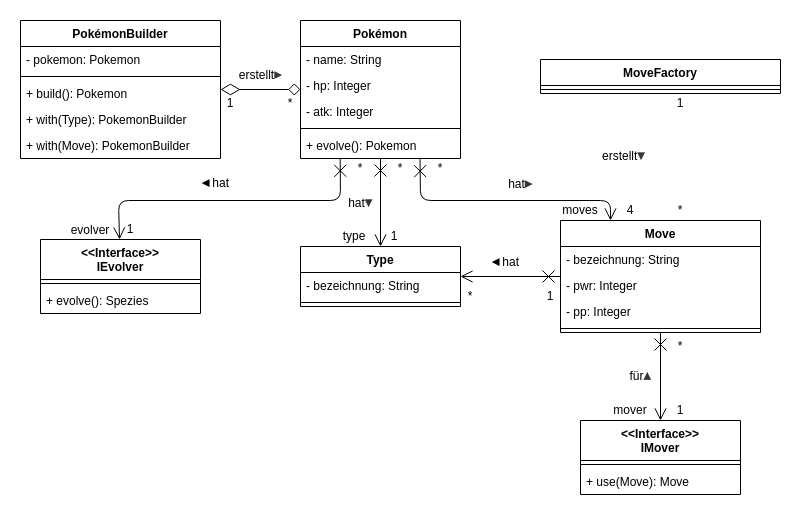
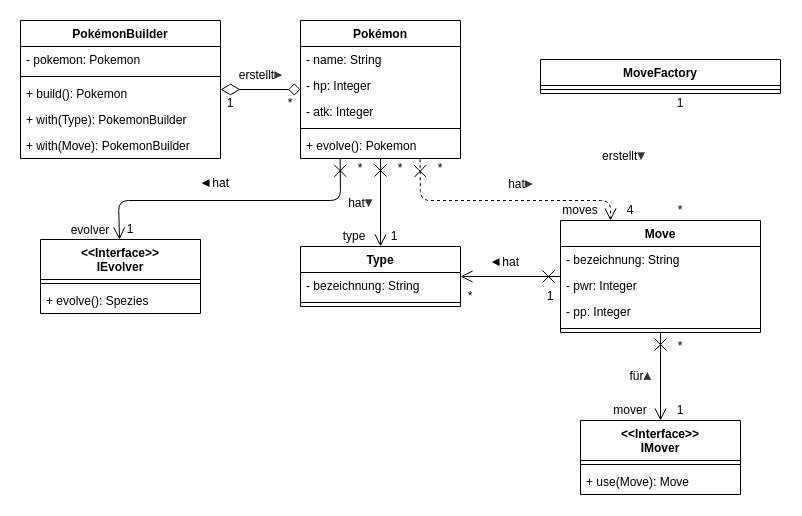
  <mxCell id="0" />
  <mxCell id="1" parent="0" />
  <mxCell id="2" value="Pokémon" style="swimlane;fontStyle=1;align=center;verticalAlign=top;childLayout=stackLayout;horizontal=1;startSize=26;horizontalStack=0;resizeParent=1;resizeParentMax=0;resizeLast=0;collapsible=1;marginBottom=0;" parent="1" vertex="1"><mxGeometry x="300" y="20" width="160" height="138" as="geometry" /></mxCell>
  <mxCell id="3" value="- name: String" style="text;strokeColor=none;fillColor=none;align=left;verticalAlign=top;spacingLeft=4;spacingRight=4;overflow=hidden;rotatable=0;points=[[0,0.5],[1,0.5]];portConstraint=eastwest;" parent="2" vertex="1"><mxGeometry y="26" width="160" height="26" as="geometry" /></mxCell>
  <mxCell id="4" value="- hp: Integer" style="text;strokeColor=none;fillColor=none;align=left;verticalAlign=top;spacingLeft=4;spacingRight=4;overflow=hidden;rotatable=0;points=[[0,0.5],[1,0.5]];portConstraint=eastwest;" parent="2" vertex="1"><mxGeometry y="52" width="160" height="26" as="geometry" /></mxCell>
  <mxCell id="5" value="- atk: Integer" style="text;strokeColor=none;fillColor=none;align=left;verticalAlign=top;spacingLeft=4;spacingRight=4;overflow=hidden;rotatable=0;points=[[0,0.5],[1,0.5]];portConstraint=eastwest;" parent="2" vertex="1"><mxGeometry y="78" width="160" height="26" as="geometry" /></mxCell>
  <mxCell id="6" value="" style="line;strokeWidth=1;fillColor=none;align=left;verticalAlign=middle;spacingTop=-1;spacingLeft=3;spacingRight=3;rotatable=0;labelPosition=right;points=[];portConstraint=eastwest;" parent="2" vertex="1"><mxGeometry y="104" width="160" height="8" as="geometry" /></mxCell>
  <mxCell id="7" value="+ evolve(): Pokemon" style="text;strokeColor=none;fillColor=none;align=left;verticalAlign=top;spacingLeft=4;spacingRight=4;overflow=hidden;rotatable=0;points=[[0,0.5],[1,0.5]];portConstraint=eastwest;" parent="2" vertex="1"><mxGeometry y="112" width="160" height="26" as="geometry" /></mxCell>
  <mxCell id="8" value="PokémonBuilder" style="swimlane;fontStyle=1;align=center;verticalAlign=top;childLayout=stackLayout;horizontal=1;startSize=26;horizontalStack=0;resizeParent=1;resizeParentMax=0;resizeLast=0;collapsible=1;marginBottom=0;" parent="1" vertex="1"><mxGeometry x="20" y="20" width="200" height="138" as="geometry" /></mxCell>
  <mxCell id="9" value="- pokemon: Pokemon" style="text;strokeColor=none;fillColor=none;align=left;verticalAlign=top;spacingLeft=4;spacingRight=4;overflow=hidden;rotatable=0;points=[[0,0.5],[1,0.5]];portConstraint=eastwest;" parent="8" vertex="1"><mxGeometry y="26" width="200" height="26" as="geometry" /></mxCell>
  <mxCell id="10" value="" style="line;strokeWidth=1;fillColor=none;align=left;verticalAlign=middle;spacingTop=-1;spacingLeft=3;spacingRight=3;rotatable=0;labelPosition=right;points=[];portConstraint=eastwest;" parent="8" vertex="1"><mxGeometry y="52" width="200" height="8" as="geometry" /></mxCell>
  <mxCell id="11" value="+ build(): Pokemon" style="text;strokeColor=none;fillColor=none;align=left;verticalAlign=top;spacingLeft=4;spacingRight=4;overflow=hidden;rotatable=0;points=[[0,0.5],[1,0.5]];portConstraint=eastwest;" parent="8" vertex="1"><mxGeometry y="60" width="200" height="26" as="geometry" /></mxCell>
  <mxCell id="12" value="+ with(Type): PokemonBuilder" style="text;strokeColor=none;fillColor=none;align=left;verticalAlign=top;spacingLeft=4;spacingRight=4;overflow=hidden;rotatable=0;points=[[0,0.5],[1,0.5]];portConstraint=eastwest;" parent="8" vertex="1"><mxGeometry y="86" width="200" height="26" as="geometry" /></mxCell>
  <mxCell id="13" value="+ with(Move): PokemonBuilder" style="text;strokeColor=none;fillColor=none;align=left;verticalAlign=top;spacingLeft=4;spacingRight=4;overflow=hidden;rotatable=0;points=[[0,0.5],[1,0.5]];portConstraint=eastwest;" parent="8" vertex="1"><mxGeometry y="112" width="200" height="26" as="geometry" /></mxCell>
  <mxCell id="14" value="Move" style="swimlane;fontStyle=1;align=center;verticalAlign=top;childLayout=stackLayout;horizontal=1;startSize=26;horizontalStack=0;resizeParent=1;resizeParentMax=0;resizeLast=0;collapsible=1;marginBottom=0;" parent="1" vertex="1"><mxGeometry x="560" y="220" width="200" height="112" as="geometry" /></mxCell>
  <mxCell id="15" value="- bezeichnung: String" style="text;strokeColor=none;fillColor=none;align=left;verticalAlign=top;spacingLeft=4;spacingRight=4;overflow=hidden;rotatable=0;points=[[0,0.5],[1,0.5]];portConstraint=eastwest;" parent="14" vertex="1"><mxGeometry y="26" width="200" height="26" as="geometry" /></mxCell>
  <mxCell id="16" value="- pwr: Integer" style="text;strokeColor=none;fillColor=none;align=left;verticalAlign=top;spacingLeft=4;spacingRight=4;overflow=hidden;rotatable=0;points=[[0,0.5],[1,0.5]];portConstraint=eastwest;" parent="14" vertex="1"><mxGeometry y="52" width="200" height="26" as="geometry" /></mxCell>
  <mxCell id="17" value="- pp: Integer" style="text;strokeColor=none;fillColor=none;align=left;verticalAlign=top;spacingLeft=4;spacingRight=4;overflow=hidden;rotatable=0;points=[[0,0.5],[1,0.5]];portConstraint=eastwest;" parent="14" vertex="1"><mxGeometry y="78" width="200" height="26" as="geometry" /></mxCell>
  <mxCell id="18" value="" style="line;strokeWidth=1;fillColor=none;align=left;verticalAlign=middle;spacingTop=-1;spacingLeft=3;spacingRight=3;rotatable=0;labelPosition=right;points=[];portConstraint=eastwest;" parent="14" vertex="1"><mxGeometry y="104" width="200" height="8" as="geometry" /></mxCell>
  <mxCell id="19" value="Type" style="swimlane;fontStyle=1;align=center;verticalAlign=top;childLayout=stackLayout;horizontal=1;startSize=26;horizontalStack=0;resizeParent=1;resizeParentMax=0;resizeLast=0;collapsible=1;marginBottom=0;" parent="1" vertex="1"><mxGeometry x="300" y="246" width="160" height="60" as="geometry" /></mxCell>
  <mxCell id="20" value="- bezeichnung: String" style="text;strokeColor=none;fillColor=none;align=left;verticalAlign=top;spacingLeft=4;spacingRight=4;overflow=hidden;rotatable=0;points=[[0,0.5],[1,0.5]];portConstraint=eastwest;" parent="19" vertex="1"><mxGeometry y="26" width="160" height="26" as="geometry" /></mxCell>
  <mxCell id="21" value="" style="line;strokeWidth=1;fillColor=none;align=left;verticalAlign=middle;spacingTop=-1;spacingLeft=3;spacingRight=3;rotatable=0;labelPosition=right;points=[];portConstraint=eastwest;" parent="19" vertex="1"><mxGeometry y="52" width="160" height="8" as="geometry" /></mxCell>
  <mxCell id="22" value="" style="endArrow=diamond;html=1;startArrow=diamondThin;startFill=0;startSize=17;endFill=0;endSize=10;" parent="1" source="8" target="2" edge="1"><mxGeometry width="50" height="50" relative="1" as="geometry"><mxPoint x="440" y="410" as="sourcePoint" /><mxPoint x="490" y="360" as="targetPoint" /></mxGeometry></mxCell>
  <mxCell id="23" value="" style="endArrow=open;html=1;startArrow=cross;startFill=0;startSize=10;endFill=0;endSize=10;" parent="1" source="2" target="19" edge="1"><mxGeometry width="50" height="50" relative="1" as="geometry"><mxPoint x="190" y="138" as="sourcePoint" /><mxPoint x="310" y="138" as="targetPoint" /></mxGeometry></mxCell>
  <mxCell id="24" value="" style="endArrow=open;html=1;startArrow=cross;startFill=0;startSize=10;endFill=0;endSize=10;exitX=0.248;exitY=1.013;exitDx=0;exitDy=0;exitPerimeter=0;" parent="1" source="7" target="26" edge="1"><mxGeometry width="50" height="50" relative="1" as="geometry"><mxPoint x="390" y="246" as="sourcePoint" /><mxPoint x="100" y="220" as="targetPoint" /><Array as="points"><mxPoint x="340" y="200" /><mxPoint x="118" y="200" /></Array></mxGeometry></mxCell>
- <mxCell id="25" value="" style="endArrow=open;html=1;startArrow=cross;startFill=0;startSize=10;endFill=0;endSize=10;exitX=0.747;exitY=1.026;exitDx=0;exitDy=0;entryX=0.25;entryY=0;entryDx=0;entryDy=0;exitPerimeter=0;" parent="1" source="7" target="14" edge="1"><mxGeometry width="50" height="50" relative="1" as="geometry"><mxPoint x="310" y="207" as="sourcePoint" /><mxPoint x="110" y="310" as="targetPoint" /><Array as="points"><mxPoint x="420" y="200" /><mxPoint x="610" y="200" /></Array></mxGeometry></mxCell>
+ <mxCell id="25" value="" style="endArrow=open;html=1;startArrow=cross;startFill=0;startSize=10;endFill=0;endSize=10;exitX=0.747;exitY=1.026;exitDx=0;exitDy=0;entryX=0.25;entryY=0;entryDx=0;entryDy=0;exitPerimeter=0;dashed=1;" parent="1" source="7" target="14" edge="1"><mxGeometry width="50" height="50" relative="1" as="geometry"><mxPoint x="310" y="207" as="sourcePoint" /><mxPoint x="110" y="310" as="targetPoint" /><Array as="points"><mxPoint x="420" y="200" /><mxPoint x="610" y="200" /></Array></mxGeometry></mxCell>
  <mxCell id="26" value="&lt;&lt;Interface&gt;&gt;&#10;IEvolver" style="swimlane;fontStyle=1;align=center;verticalAlign=top;childLayout=stackLayout;horizontal=1;startSize=40;horizontalStack=0;resizeParent=1;resizeParentMax=0;resizeLast=0;collapsible=1;marginBottom=0;" parent="1" vertex="1"><mxGeometry x="40" y="239" width="160" height="74" as="geometry" /></mxCell>
  <mxCell id="27" value="" style="line;strokeWidth=1;fillColor=none;align=left;verticalAlign=middle;spacingTop=-1;spacingLeft=3;spacingRight=3;rotatable=0;labelPosition=right;points=[];portConstraint=eastwest;" parent="26" vertex="1"><mxGeometry y="40" width="160" height="8" as="geometry" /></mxCell>
  <mxCell id="28" value="+ evolve(): Spezies" style="text;strokeColor=none;fillColor=none;align=left;verticalAlign=top;spacingLeft=4;spacingRight=4;overflow=hidden;rotatable=0;points=[[0,0.5],[1,0.5]];portConstraint=eastwest;" parent="26" vertex="1"><mxGeometry y="48" width="160" height="26" as="geometry" /></mxCell>
  <mxCell id="29" value="MoveFactory" style="swimlane;fontStyle=1;align=center;verticalAlign=top;childLayout=stackLayout;horizontal=1;startSize=26;horizontalStack=0;resizeParent=1;resizeParentMax=0;resizeLast=0;collapsible=1;marginBottom=0;" parent="1" vertex="1"><mxGeometry x="540" y="59" width="240" height="34" as="geometry" /></mxCell>
  <mxCell id="30" value="" style="line;strokeWidth=1;fillColor=none;align=left;verticalAlign=middle;spacingTop=-1;spacingLeft=3;spacingRight=3;rotatable=0;labelPosition=right;points=[];portConstraint=eastwest;" parent="29" vertex="1"><mxGeometry y="26" width="240" height="8" as="geometry" /></mxCell>
  <mxCell id="31" value="&lt;&lt;Interface&gt;&gt;&#10;IMover" style="swimlane;fontStyle=1;align=center;verticalAlign=top;childLayout=stackLayout;horizontal=1;startSize=40;horizontalStack=0;resizeParent=1;resizeParentMax=0;resizeLast=0;collapsible=1;marginBottom=0;" parent="1" vertex="1"><mxGeometry x="580" y="420" width="160" height="74" as="geometry" /></mxCell>
  <mxCell id="32" value="" style="line;strokeWidth=1;fillColor=none;align=left;verticalAlign=middle;spacingTop=-1;spacingLeft=3;spacingRight=3;rotatable=0;labelPosition=right;points=[];portConstraint=eastwest;" parent="31" vertex="1"><mxGeometry y="40" width="160" height="8" as="geometry" /></mxCell>
  <mxCell id="33" value="+ use(Move): Move" style="text;strokeColor=none;fillColor=none;align=left;verticalAlign=top;spacingLeft=4;spacingRight=4;overflow=hidden;rotatable=0;points=[[0,0.5],[1,0.5]];portConstraint=eastwest;" parent="31" vertex="1"><mxGeometry y="48" width="160" height="26" as="geometry" /></mxCell>
  <mxCell id="34" value="" style="endArrow=open;html=1;startArrow=cross;startFill=0;startSize=10;endFill=0;endSize=10;" parent="1" source="14" target="31" edge="1"><mxGeometry width="50" height="50" relative="1" as="geometry"><mxPoint x="110" y="426" as="sourcePoint" /><mxPoint x="110" y="550" as="targetPoint" /></mxGeometry></mxCell>
  <mxCell id="35" value="1" style="text;html=1;strokeColor=none;fillColor=none;align=center;verticalAlign=middle;whiteSpace=wrap;rounded=0;" parent="1" vertex="1"><mxGeometry x="210" y="93" width="40" height="20" as="geometry" /></mxCell>
  <mxCell id="36" value="*" style="text;html=1;strokeColor=none;fillColor=none;align=center;verticalAlign=middle;whiteSpace=wrap;rounded=0;" parent="1" vertex="1"><mxGeometry x="270" y="93" width="40" height="20" as="geometry" /></mxCell>
  <mxCell id="37" value="1" style="text;html=1;strokeColor=none;fillColor=none;align=center;verticalAlign=middle;whiteSpace=wrap;rounded=0;" parent="1" vertex="1"><mxGeometry x="660" y="93" width="40" height="20" as="geometry" /></mxCell>
  <mxCell id="38" value="*" style="text;html=1;strokeColor=none;fillColor=none;align=center;verticalAlign=middle;whiteSpace=wrap;rounded=0;" parent="1" vertex="1"><mxGeometry x="660" y="200" width="40" height="20" as="geometry" /></mxCell>
  <mxCell id="39" value="1" style="text;html=1;strokeColor=none;fillColor=none;align=center;verticalAlign=middle;whiteSpace=wrap;rounded=0;" parent="1" vertex="1"><mxGeometry x="110" y="219" width="40" height="20" as="geometry" /></mxCell>
  <mxCell id="40" value="4" style="text;html=1;strokeColor=none;fillColor=none;align=center;verticalAlign=middle;whiteSpace=wrap;rounded=0;" parent="1" vertex="1"><mxGeometry x="610" y="200" width="40" height="20" as="geometry" /></mxCell>
  <mxCell id="41" value="1" style="text;html=1;strokeColor=none;fillColor=none;align=center;verticalAlign=middle;whiteSpace=wrap;rounded=0;" parent="1" vertex="1"><mxGeometry x="374" y="226" width="40" height="20" as="geometry" /></mxCell>
  <mxCell id="42" value="*" style="text;html=1;strokeColor=none;fillColor=none;align=center;verticalAlign=middle;whiteSpace=wrap;rounded=0;" parent="1" vertex="1"><mxGeometry x="340" y="158" width="40" height="20" as="geometry" /></mxCell>
  <mxCell id="43" value="*" style="text;html=1;strokeColor=none;fillColor=none;align=center;verticalAlign=middle;whiteSpace=wrap;rounded=0;" parent="1" vertex="1"><mxGeometry x="380" y="158" width="40" height="20" as="geometry" /></mxCell>
  <mxCell id="44" value="*" style="text;html=1;strokeColor=none;fillColor=none;align=center;verticalAlign=middle;whiteSpace=wrap;rounded=0;" parent="1" vertex="1"><mxGeometry x="420" y="158" width="40" height="20" as="geometry" /></mxCell>
  <mxCell id="45" value="erstellt&lt;span style=&quot;color: rgb(55 , 54 , 55)&quot;&gt;&lt;b&gt;&lt;font style=&quot;font-size: 14px&quot;&gt;▸&lt;/font&gt;&lt;/b&gt;&lt;/span&gt;" style="text;html=1;strokeColor=none;fillColor=none;align=center;verticalAlign=middle;whiteSpace=wrap;rounded=0;" parent="1" vertex="1"><mxGeometry x="220" y="59" width="80" height="30" as="geometry" /></mxCell>
  <mxCell id="46" value="&lt;font&gt;hat&lt;/font&gt;&lt;font style=&quot;color: rgb(55 , 54 , 55) ; font-weight: bold ; font-size: 14px&quot;&gt;▾&lt;/font&gt;" style="text;html=1;strokeColor=none;fillColor=none;align=center;verticalAlign=middle;whiteSpace=wrap;rounded=0;" parent="1" vertex="1"><mxGeometry x="340" y="187" width="40" height="30" as="geometry" /></mxCell>
  <mxCell id="47" value="&lt;font&gt;hat&lt;/font&gt;&lt;font style=&quot;color: rgb(55 , 54 , 55) ; font-weight: bold ; font-size: 14px&quot;&gt;▸&lt;/font&gt;" style="text;html=1;strokeColor=none;fillColor=none;align=center;verticalAlign=middle;whiteSpace=wrap;rounded=0;" parent="1" vertex="1"><mxGeometry x="480" y="170" width="80" height="25" as="geometry" /></mxCell>
  <mxCell id="48" value="&lt;font&gt;für&lt;/font&gt;&lt;font style=&quot;color: rgb(55 , 54 , 55) ; font-weight: bold ; font-size: 14px&quot;&gt;▴&lt;/font&gt;" style="text;html=1;strokeColor=none;fillColor=none;align=center;verticalAlign=middle;whiteSpace=wrap;rounded=0;" parent="1" vertex="1"><mxGeometry x="620" y="360" width="40" height="30" as="geometry" /></mxCell>
  <mxCell id="49" value="evolver" style="text;html=1;strokeColor=none;fillColor=none;align=center;verticalAlign=middle;whiteSpace=wrap;rounded=0;" parent="1" vertex="1"><mxGeometry x="70" y="220" width="40" height="20" as="geometry" /></mxCell>
  <mxCell id="50" value="mover" style="text;html=1;strokeColor=none;fillColor=none;align=center;verticalAlign=middle;whiteSpace=wrap;rounded=0;" parent="1" vertex="1"><mxGeometry x="610" y="400" width="40" height="20" as="geometry" /></mxCell>
  <mxCell id="51" value="1" style="text;html=1;strokeColor=none;fillColor=none;align=center;verticalAlign=middle;whiteSpace=wrap;rounded=0;" parent="1" vertex="1"><mxGeometry x="660" y="400" width="40" height="20" as="geometry" /></mxCell>
  <mxCell id="52" value="*" style="text;html=1;strokeColor=none;fillColor=none;align=center;verticalAlign=middle;whiteSpace=wrap;rounded=0;" parent="1" vertex="1"><mxGeometry x="660" y="336" width="40" height="20" as="geometry" /></mxCell>
  <mxCell id="53" value="&lt;span style=&quot;color: rgb(0 , 0 , 0) ; font-family: &amp;#34;helvetica&amp;#34; ; font-style: normal ; letter-spacing: normal ; text-align: center ; text-indent: 0px ; text-transform: none ; word-spacing: 0px ; display: inline ; float: none&quot;&gt;&lt;font size=&quot;1&quot;&gt;&lt;b style=&quot;font-size: 14px&quot;&gt;◂&lt;/b&gt;&lt;/font&gt;&lt;/span&gt;&lt;span style=&quot;color: rgb(0 , 0 , 0) ; font-family: &amp;#34;helvetica&amp;#34; ; font-size: 12px ; font-style: normal ; font-weight: 400 ; letter-spacing: normal ; text-align: center ; text-indent: 0px ; text-transform: none ; word-spacing: 0px ; display: inline ; float: none&quot;&gt;&amp;nbsp;hat&lt;/span&gt;" style="text;whiteSpace=wrap;html=1;fontSize=14;fontFamily=Helvetica;" parent="1" vertex="1"><mxGeometry x="200" y="167" width="40" height="30" as="geometry" /></mxCell>
  <mxCell id="54" value="&lt;div style=&quot;&quot;&gt;&lt;span&gt;erstellt&lt;/span&gt;&lt;b style=&quot;color: rgb(55 , 54 , 55) ; font-size: 14px&quot;&gt;▾&lt;/b&gt;&lt;/div&gt;" style="text;html=1;strokeColor=none;fillColor=none;align=left;verticalAlign=middle;whiteSpace=wrap;rounded=0;" parent="1" vertex="1"><mxGeometry x="600" y="140" width="60" height="30" as="geometry" /></mxCell>
  <mxCell id="55" value="" style="endArrow=open;html=1;startArrow=cross;startFill=0;startSize=10;endFill=0;endSize=10;" parent="1" source="14" target="19" edge="1"><mxGeometry width="50" height="50" relative="1" as="geometry"><mxPoint x="390" y="246" as="sourcePoint" /><mxPoint x="390" y="375" as="targetPoint" /></mxGeometry></mxCell>
  <mxCell id="56" value="&lt;span style=&quot;color: rgb(0 , 0 , 0) ; font-family: &amp;#34;helvetica&amp;#34; ; font-style: normal ; letter-spacing: normal ; text-align: center ; text-indent: 0px ; text-transform: none ; word-spacing: 0px ; display: inline ; float: none&quot;&gt;&lt;font size=&quot;1&quot;&gt;&lt;b style=&quot;font-size: 14px&quot;&gt;◂&lt;/b&gt;&lt;/font&gt;&lt;/span&gt;&lt;span style=&quot;color: rgb(0 , 0 , 0) ; font-family: &amp;#34;helvetica&amp;#34; ; font-size: 12px ; font-style: normal ; font-weight: 400 ; letter-spacing: normal ; text-align: center ; text-indent: 0px ; text-transform: none ; word-spacing: 0px ; display: inline ; float: none&quot;&gt;&amp;nbsp;hat&lt;/span&gt;" style="text;whiteSpace=wrap;html=1;fontSize=14;fontFamily=Helvetica;" parent="1" vertex="1"><mxGeometry x="490" y="246" width="40" height="30" as="geometry" /></mxCell>
  <mxCell id="57" value="1" style="text;html=1;strokeColor=none;fillColor=none;align=center;verticalAlign=middle;whiteSpace=wrap;rounded=0;" parent="1" vertex="1"><mxGeometry x="530" y="286" width="40" height="20" as="geometry" /></mxCell>
  <mxCell id="58" value="*" style="text;html=1;strokeColor=none;fillColor=none;align=center;verticalAlign=middle;whiteSpace=wrap;rounded=0;" parent="1" vertex="1"><mxGeometry x="450" y="286" width="40" height="20" as="geometry" /></mxCell>
  <mxCell id="59" value="type" style="text;html=1;strokeColor=none;fillColor=none;align=center;verticalAlign=middle;whiteSpace=wrap;rounded=0;" parent="1" vertex="1"><mxGeometry x="334" y="226" width="40" height="20" as="geometry" /></mxCell>
  <mxCell id="60" value="moves" style="text;html=1;strokeColor=none;fillColor=none;align=center;verticalAlign=middle;whiteSpace=wrap;rounded=0;" parent="1" vertex="1"><mxGeometry x="560" y="200" width="40" height="20" as="geometry" /></mxCell>
